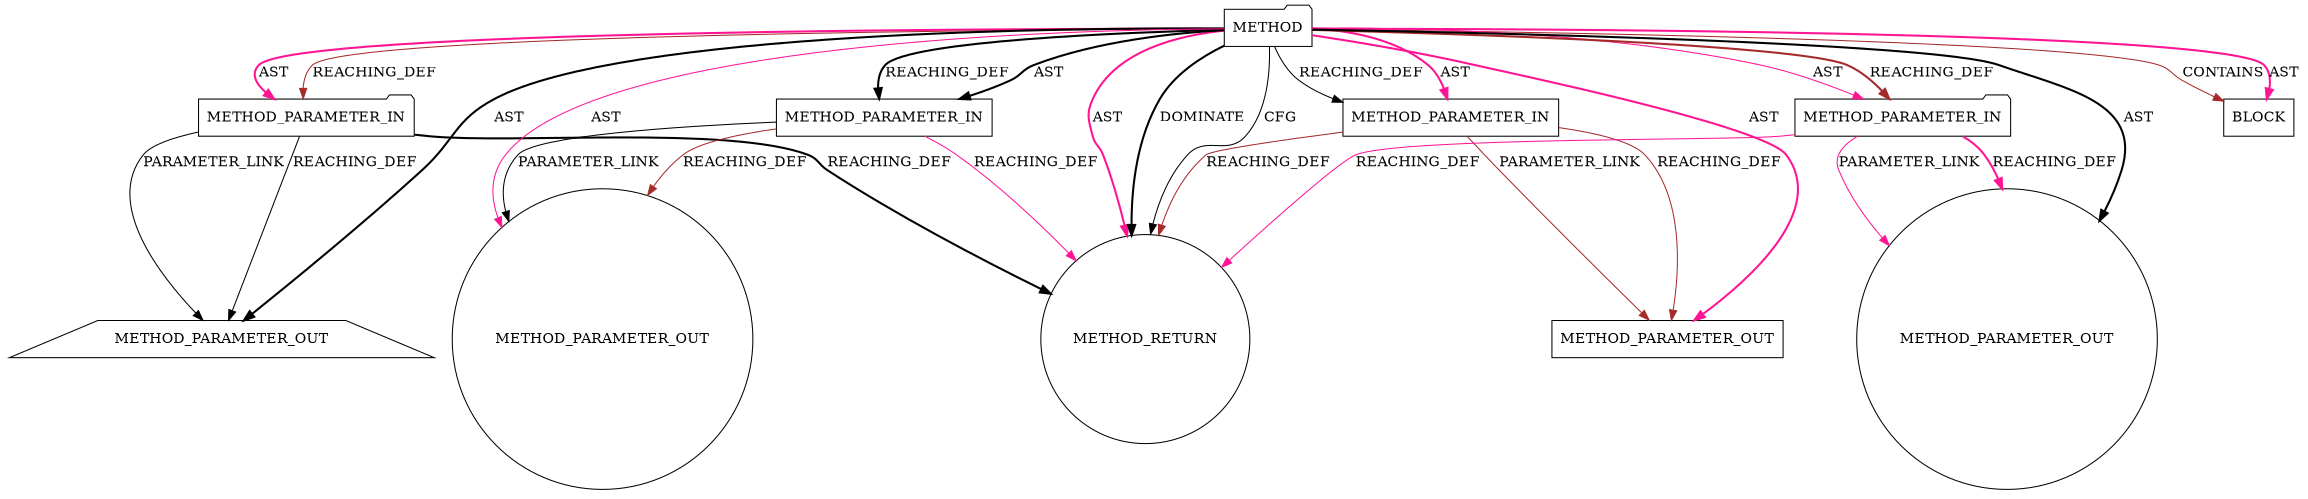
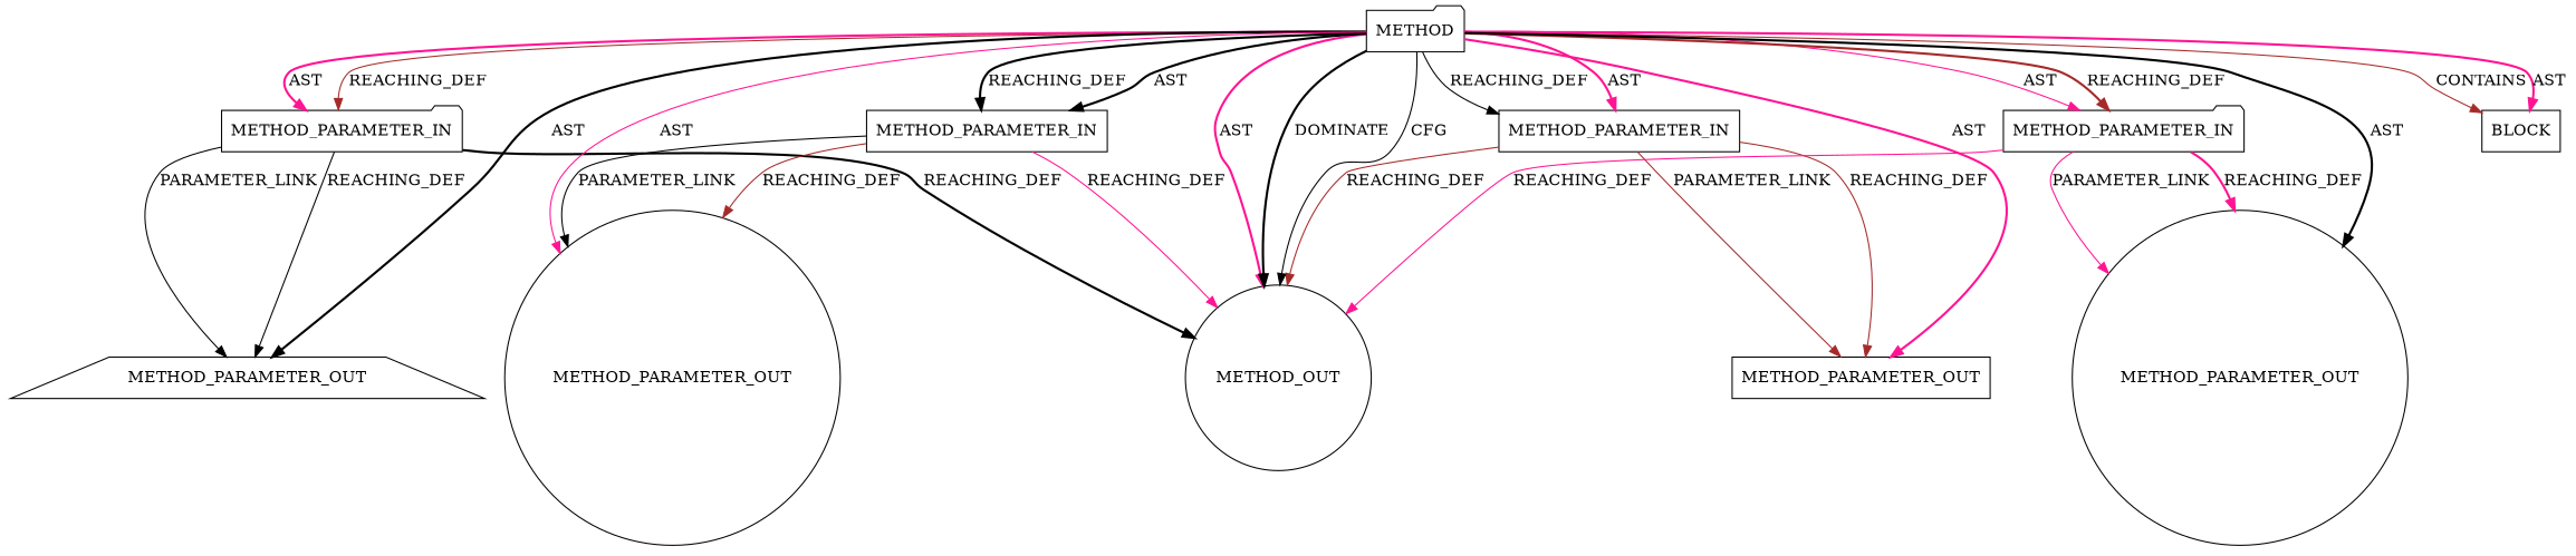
  digraph {
    node [CODE=p1 EVALUATION_STRATEGY=BY_VALUE IS_VARIADIC=false ORDER=1 TYPE_FULL_NAME=ANY shape=box]
    edge [color=black style=solid]
    n1 [INDEX=1 NAME=p1 label=METHOD_PARAMETER_IN shape=folder]
    n2 [INDEX=1 NAME=p1 label=METHOD_PARAMETER_OUT shape=trapezium]
-   n3 [CODE=RET ORDER=2 label=METHOD_RETURN shape=circle IS_VARIADIC=""]
+   n3 [CODE=RET ORDER=2 label=METHOD_OUT shape=circle IS_VARIADIC=""]
    n4 [CODE=p4 INDEX=4 NAME=p4 ORDER=4 label=METHOD_PARAMETER_IN]
    n5 [CODE=p4 INDEX=4 NAME=p4 ORDER=4 label=METHOD_PARAMETER_OUT shape=circle]
    n6 [CODE=p3 INDEX=3 NAME=p3 ORDER=3 label=METHOD_PARAMETER_IN]
    n7 [CODE=p3 INDEX=3 NAME=p3 ORDER=3 label=METHOD_PARAMETER_OUT]
    n8 [ARGUMENT_INDEX=1 CODE="<empty>" label=BLOCK EVALUATION_STRATEGY="" IS_VARIADIC=""]
    n9 [AST_PARENT_FULL_NAME="<global>" AST_PARENT_TYPE=NAMESPACE_BLOCK CODE="<empty>" FILENAME="<empty>" FULL_NAME=BN_mod IS_EXTERNAL=true NAME=BN_mod ORDER=0 label=METHOD shape=folder EVALUATION_STRATEGY="" IS_VARIADIC="" TYPE_FULL_NAME=""]
    n10 [CODE=p2 INDEX=2 NAME=p2 ORDER=2 label=METHOD_PARAMETER_IN shape=folder]
    n11 [CODE=p2 INDEX=2 NAME=p2 ORDER=2 label=METHOD_PARAMETER_OUT shape=circle]
    n1 -> n2 [VARIABLE=p1 label=REACHING_DEF]
    n1 -> n2 [label=PARAMETER_LINK]
    n1 -> n3 [VARIABLE=p1 label=REACHING_DEF style=bold]
    n4 -> n3 [VARIABLE=p4 color=deeppink label=REACHING_DEF]
    n4 -> n5 [label=PARAMETER_LINK]
    n4 -> n5 [VARIABLE=p4 color=brown label=REACHING_DEF]
    n6 -> n3 [VARIABLE=p3 color=brown label=REACHING_DEF]
    n6 -> n7 [VARIABLE=p3 color=brown label=REACHING_DEF]
    n6 -> n7 [color=brown label=PARAMETER_LINK]
    n9 -> n1 [color=deeppink label=AST style=bold]
    n9 -> n1 [color=brown label=REACHING_DEF]
    n9 -> n2 [label=AST style=bold]
    n9 -> n3 [color=deeppink label=AST style=bold]
    n9 -> n3 [label=DOMINATE style=bold]
    n9 -> n3 [label=CFG]
    n9 -> n4 [label=REACHING_DEF style=bold]
    n9 -> n4 [label=AST style=bold]
    n9 -> n5 [color=deeppink label=AST]
    n9 -> n6 [color=deeppink label=AST style=bold]
    n9 -> n6 [label=REACHING_DEF]
    n9 -> n7 [color=deeppink label=AST style=bold]
    n9 -> n8 [color=brown label=CONTAINS]
    n9 -> n8 [color=deeppink label=AST style=bold]
    n9 -> n10 [color=deeppink label=AST]
    n9 -> n10 [color=brown label=REACHING_DEF style=bold]
    n9 -> n11 [label=AST style=bold]
    n10 -> n3 [VARIABLE=p2 color=deeppink label=REACHING_DEF]
    n10 -> n11 [VARIABLE=p2 color=deeppink label=REACHING_DEF style=bold]
    n10 -> n11 [color=deeppink label=PARAMETER_LINK]
  }
